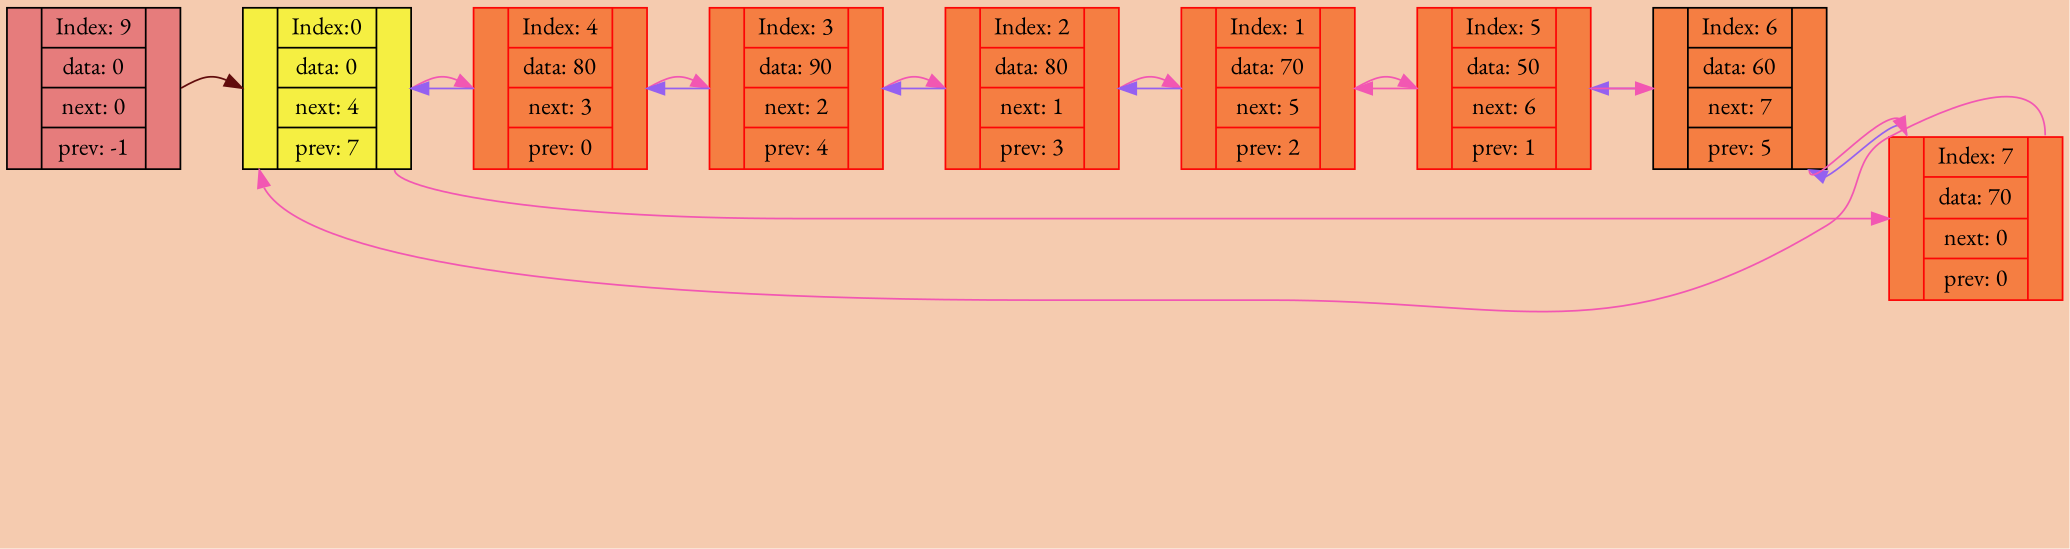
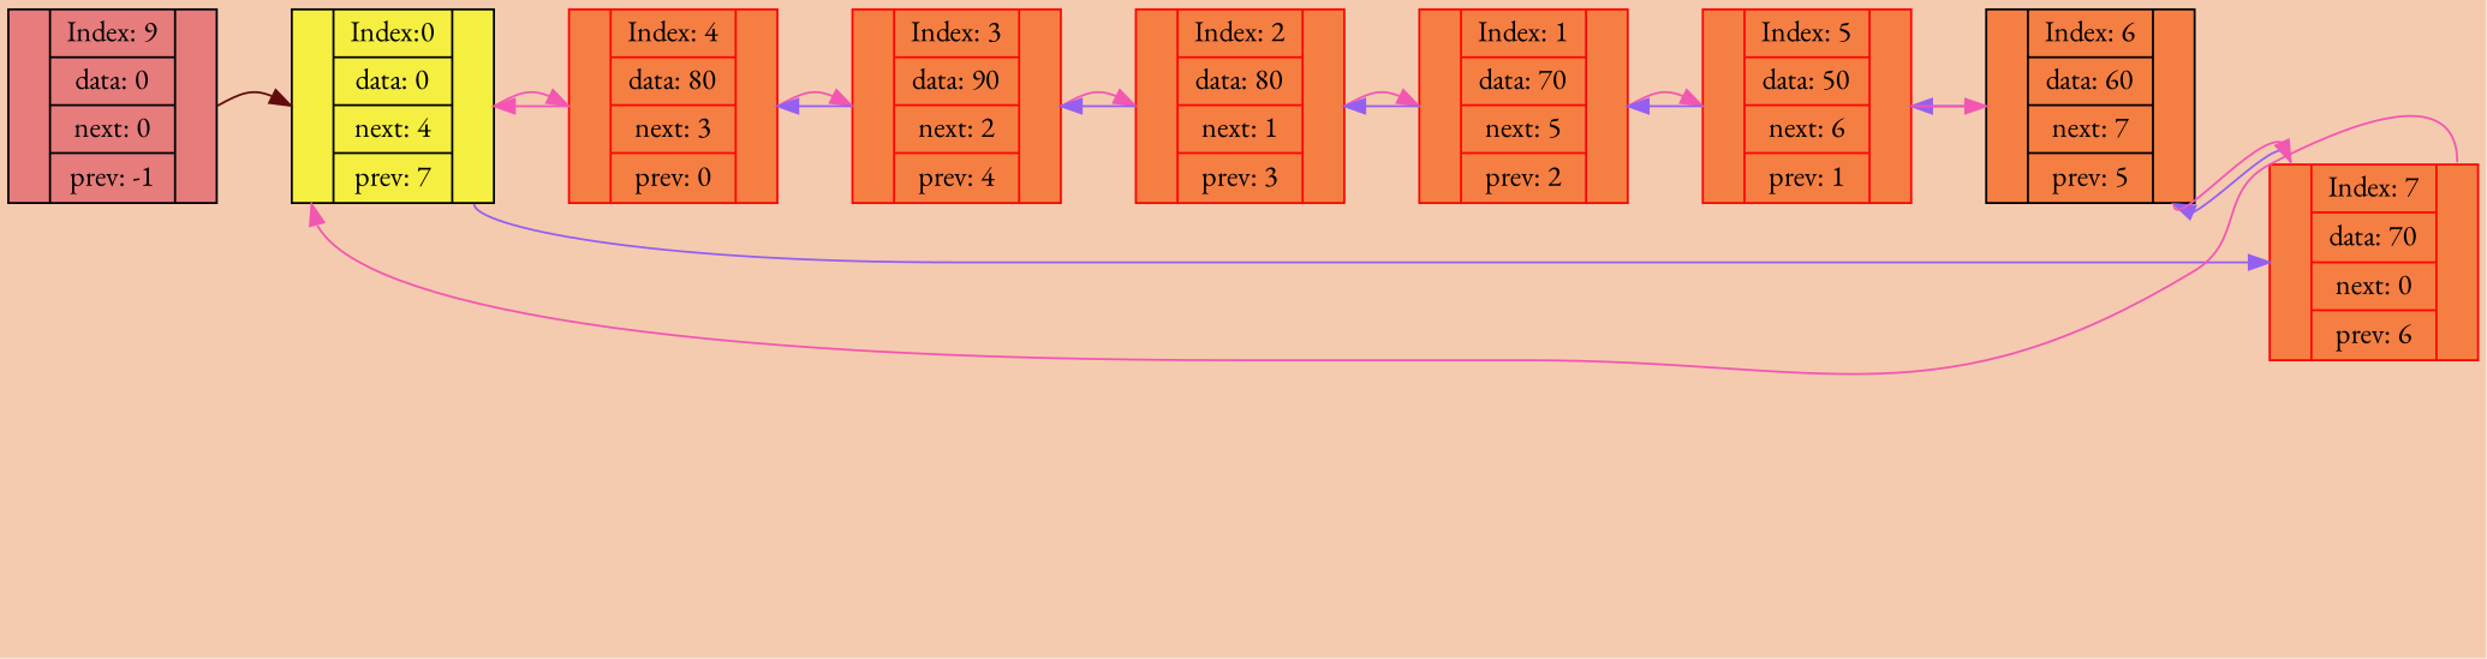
  digraph {
    bgcolor="#f5cbaf"
    fontname="EB Garamond"
    rankdir=LR
    node [color="#fc0505" fillcolor="#f57e42" fontname="EB Garamond" shape=record style=filled]
    edge [color=invis constraint=true fontcolor=blue fontname="EB Garamond" fontsize=12 headport=prev splines=none tailport=next weight=1000]
    n1 [color="#000000" fillcolor="#f5ef42" label="{ <prev> | {Index:0 | data: 0 | next: 4 | prev: 7} | <next> }"]
    n2 [label="{ <prev> | { Index: 4 | data: 80 | next: 3 | prev: 0 }  | <next> }"]
-   n3 [label="{ <prev> | { Index: 7 | data: 70 | next: 0 | prev: 0 }  | <next> }"]
+   n3 [label="{ <prev> | { Index: 7 | data: 70 | next: 0 | prev: 6 }  | <next> }"]
    n4 [label="{ <prev> | { Index: 3 | data: 90 | next: 2 | prev: 4 }  | <next> }"]
    n5 [color="#000000" label="{ <prev> | { Index: 6 | data: 60 | next: 7 | prev: 5 }  | <next> }"]
    n6 [label="{ <prev> | { Index: 2 | data: 80 | next: 1 | prev: 3 }  | <next> }"]
    n7 [label="{ <prev> | { Index: 1 | data: 70 | next: 5 | prev: 2 }  | <next> }"]
    n8 [label="{ <prev> | { Index: 5 | data: 50 | next: 6 | prev: 1 }  | <next> }"]
    n9 [color="#000000" fillcolor="#e67c7c" label="{ <prev> | { Index: 9 | data: 0 | next: 0 | prev: -1 }  | <next> }"]
    n1 -> n2 [constraint=false]
    n1 -> n2 [color="#f257b2"]
-   n1 -> n3 [color="#f257b2" weight=500]
-   n2 -> n1 [color="#9560f0" headport=next tailport=prev weight=0]
+   n1 -> n3 [color="#9560f0" weight=500]
+   n2 -> n1 [color="#f257b2" headport=next tailport=prev weight=0]
    n2 -> n4 [constraint=false]
    n2 -> n4 [color="#f257b2" weight=100]
    n3 -> n1 [constraint=false weight=0]
    n3 -> n1 [color="#f257b2" weight=0]
    n3 -> n5 [color="#9560f0" headport=next tailport=prev weight=50]
    n4 -> n2 [color="#9560f0" headport=next tailport=prev weight=50]
    n4 -> n6 [constraint=false]
    n4 -> n6 [color="#f257b2" weight=100]
    n5 -> n3 [constraint=false]
    n5 -> n3 [color="#f257b2" weight=100]
    n5 -> n8 [color="#9560f0" headport=next tailport=prev weight=50]
    n6 -> n4 [color="#9560f0" headport=next tailport=prev weight=50]
    n6 -> n7 [constraint=false]
    n6 -> n7 [color="#f257b2" weight=100]
    n7 -> n6 [color="#9560f0" headport=next tailport=prev weight=50]
    n7 -> n8 [constraint=false]
    n7 -> n8 [color="#f257b2" weight=100]
    n8 -> n5 [constraint=false]
    n8 -> n5 [color="#f257b2" weight=100]
-   n8 -> n7 [color="#f257b2" headport=next tailport=prev weight=50]
+   n8 -> n7 [color="#9560f0" headport=next tailport=prev weight=50]
    n9 -> n1 [constraint=false weight=0]
    n9 -> n1 [color="#610c0c" weight=0]
  }
